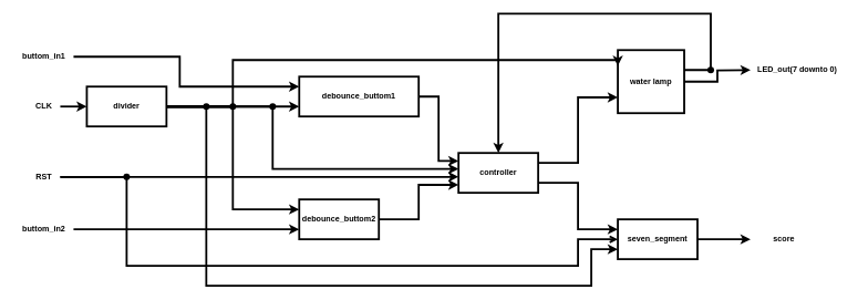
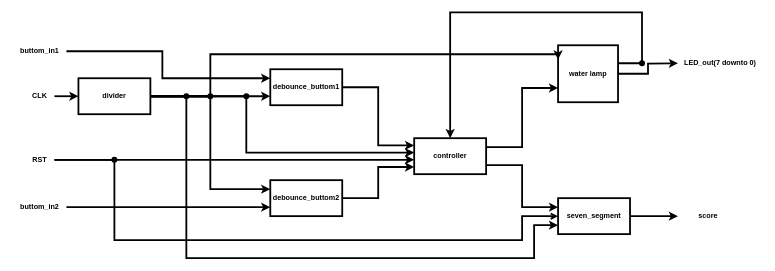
  <mxCell id="0" />
  <mxCell id="1" parent="0" />
  <mxCell id="2" style="edgeStyle=orthogonalEdgeStyle;rounded=0;orthogonalLoop=1;jettySize=auto;html=1;exitX=1;exitY=0.5;exitDx=0;exitDy=0;fontSize=12;strokeWidth=3;" edge="1" parent="1" source="4" target="11"><mxGeometry relative="1" as="geometry"><Array as="points"><mxPoint x="1070" y="105" /><mxPoint x="1070" y="20" /><mxPoint x="750" y="20" /></Array></mxGeometry></mxCell>
  <mxCell id="3" style="edgeStyle=orthogonalEdgeStyle;rounded=0;orthogonalLoop=1;jettySize=auto;html=1;exitX=1;exitY=0.5;exitDx=0;exitDy=0;fontSize=12;strokeWidth=3;" edge="1" parent="1" source="4"><mxGeometry relative="1" as="geometry"><mxPoint x="1130" y="105" as="targetPoint" /></mxGeometry></mxCell>
  <mxCell id="4" value="water lamp" style="rounded=0;whiteSpace=wrap;html=1;fontStyle=1;strokeWidth=3;fontSize=12;" vertex="1" parent="1"><mxGeometry x="930" y="75" width="100" height="95" as="geometry" /></mxCell>
  <mxCell id="5" style="edgeStyle=orthogonalEdgeStyle;rounded=0;orthogonalLoop=1;jettySize=auto;html=1;exitX=1;exitY=0.5;exitDx=0;exitDy=0;fontSize=12;strokeWidth=3;" edge="1" parent="1" source="6"><mxGeometry relative="1" as="geometry"><mxPoint x="1130" y="360" as="targetPoint" /></mxGeometry></mxCell>
  <mxCell id="6" value="seven_segment" style="rounded=0;whiteSpace=wrap;html=1;fontStyle=1;strokeWidth=3;fontSize=12;" vertex="1" parent="1"><mxGeometry x="930" y="330" width="120" height="60" as="geometry" /></mxCell>
  <mxCell id="7" style="edgeStyle=orthogonalEdgeStyle;rounded=0;orthogonalLoop=1;jettySize=auto;html=1;exitX=1;exitY=0.5;exitDx=0;exitDy=0;entryX=0;entryY=0.2;entryDx=0;entryDy=0;entryPerimeter=0;fontSize=12;fontStyle=1;strokeWidth=3;" edge="1" parent="1" source="8" target="11"><mxGeometry relative="1" as="geometry" /></mxCell>
- <mxCell id="8" value="debounce_buttom1" style="rounded=0;whiteSpace=wrap;html=1;fontStyle=1;strokeWidth=3;fontSize=12;" vertex="1" parent="1"><mxGeometry x="450" y="115" width="180" height="60" as="geometry" /></mxCell>
+ <mxCell id="8" value="debounce_buttom1" style="rounded=0;whiteSpace=wrap;html=1;fontStyle=1;strokeWidth=3;fontSize=12;" vertex="1" parent="1"><mxGeometry x="450" y="115" width="120" height="60" as="geometry" /></mxCell>
  <mxCell id="9" style="edgeStyle=orthogonalEdgeStyle;rounded=0;orthogonalLoop=1;jettySize=auto;html=1;exitX=1;exitY=0.25;exitDx=0;exitDy=0;exitPerimeter=0;entryX=0;entryY=0.75;entryDx=0;entryDy=0;fontSize=12;fontStyle=1;strokeWidth=3;" edge="1" parent="1" source="11" target="4"><mxGeometry relative="1" as="geometry" /></mxCell>
  <mxCell id="10" style="edgeStyle=orthogonalEdgeStyle;rounded=0;orthogonalLoop=1;jettySize=auto;html=1;exitX=1;exitY=0.75;exitDx=0;exitDy=0;exitPerimeter=0;entryX=0;entryY=0.25;entryDx=0;entryDy=0;fontSize=12;fontStyle=1;strokeWidth=3;" edge="1" parent="1" source="11" target="6"><mxGeometry relative="1" as="geometry" /></mxCell>
  <mxCell id="11" value="controller" style="whiteSpace=wrap;html=1;fontSize=12;points=[[0,0,0,0,0],[0,0.2,0,0,0],[0,0.4,0,0,0],[0,0.6,0,0,0],[0,0.8,0,0,0],[0,1,0,0,0],[0.25,0,0,0,0],[0.25,1,0,0,0],[0.5,0,0,0,0],[0.5,1,0,0,0],[0.75,0,0,0,0],[0.75,1,0,0,0],[1,0,0,0,0],[1,0.25,0,0,0],[1,0.5,0,0,0],[1,0.75,0,0,0],[1,1,0,0,0]];fontStyle=1;strokeWidth=3;" vertex="1" parent="1"><mxGeometry x="690" y="230" width="120" height="60" as="geometry" /></mxCell>
  <mxCell id="12" style="edgeStyle=orthogonalEdgeStyle;rounded=0;orthogonalLoop=1;jettySize=auto;html=1;exitX=1;exitY=0.5;exitDx=0;exitDy=0;entryX=0;entryY=0.8;entryDx=0;entryDy=0;entryPerimeter=0;fontSize=12;fontStyle=1;strokeWidth=3;" edge="1" parent="1" source="13" target="11"><mxGeometry relative="1" as="geometry" /></mxCell>
  <mxCell id="13" value="debounce_buttom2" style="rounded=0;whiteSpace=wrap;html=1;fontStyle=1;strokeWidth=3;fontSize=12;" vertex="1" parent="1"><mxGeometry x="450" y="300" width="120" height="60" as="geometry" /></mxCell>
  <mxCell id="14" style="edgeStyle=orthogonalEdgeStyle;rounded=0;orthogonalLoop=1;jettySize=auto;html=1;entryX=0;entryY=0.5;entryDx=0;entryDy=0;fontSize=12;fontStyle=1;strokeWidth=3;" edge="1" parent="1" source="15" target="24"><mxGeometry relative="1" as="geometry" /></mxCell>
  <mxCell id="15" value="CLK" style="text;html=1;align=center;verticalAlign=middle;resizable=0;points=[];autosize=1;strokeColor=none;fillColor=none;fontSize=12;fontStyle=1;strokeWidth=3;" vertex="1" parent="1"><mxGeometry x="40" y="145" width="50" height="30" as="geometry" /></mxCell>
  <mxCell id="16" style="edgeStyle=orthogonalEdgeStyle;rounded=0;orthogonalLoop=1;jettySize=auto;html=1;entryX=0;entryY=0.6;entryDx=0;entryDy=0;entryPerimeter=0;fontSize=12;fontStyle=1;strokeWidth=3;" edge="1" parent="1" source="18" target="11"><mxGeometry relative="1" as="geometry" /></mxCell>
  <mxCell id="17" style="edgeStyle=orthogonalEdgeStyle;rounded=0;orthogonalLoop=1;jettySize=auto;html=1;fontSize=12;entryX=0;entryY=0.5;entryDx=0;entryDy=0;fontStyle=1;strokeWidth=3;endArrow=open;" edge="1" parent="1" source="18" target="6"><mxGeometry relative="1" as="geometry"><mxPoint x="721.143" y="410" as="targetPoint" /><Array as="points"><mxPoint x="190" y="266" /><mxPoint x="190" y="400" /><mxPoint x="870" y="400" /><mxPoint x="870" y="360" /></Array></mxGeometry></mxCell>
  <mxCell id="18" value="RST" style="text;html=1;align=center;verticalAlign=middle;resizable=0;points=[];autosize=1;strokeColor=none;fillColor=none;fontSize=12;fontStyle=1;strokeWidth=3;" vertex="1" parent="1"><mxGeometry x="40" y="251" width="50" height="30" as="geometry" /></mxCell>
  <mxCell id="19" style="edgeStyle=orthogonalEdgeStyle;rounded=0;orthogonalLoop=1;jettySize=auto;html=1;exitX=1;exitY=0.5;exitDx=0;exitDy=0;entryX=0;entryY=0.75;entryDx=0;entryDy=0;fontSize=12;fontStyle=1;strokeWidth=3;" edge="1" parent="1" source="24" target="8"><mxGeometry relative="1" as="geometry" /></mxCell>
  <mxCell id="20" style="edgeStyle=orthogonalEdgeStyle;rounded=0;orthogonalLoop=1;jettySize=auto;html=1;exitX=1;exitY=0.5;exitDx=0;exitDy=0;fontSize=12;entryX=0;entryY=0.4;entryDx=0;entryDy=0;entryPerimeter=0;fontStyle=1;strokeWidth=3;" edge="1" parent="1" source="24" target="11"><mxGeometry relative="1" as="geometry"><mxPoint x="690" y="250" as="targetPoint" /><Array as="points"><mxPoint x="410" y="160" /><mxPoint x="410" y="254" /></Array></mxGeometry></mxCell>
  <mxCell id="21" style="edgeStyle=orthogonalEdgeStyle;rounded=0;orthogonalLoop=1;jettySize=auto;html=1;exitX=1;exitY=0.5;exitDx=0;exitDy=0;entryX=0;entryY=0.25;entryDx=0;entryDy=0;fontSize=12;fontStyle=1;strokeWidth=3;" edge="1" parent="1" source="24" target="13"><mxGeometry relative="1" as="geometry" /></mxCell>
  <mxCell id="22" style="edgeStyle=orthogonalEdgeStyle;rounded=0;orthogonalLoop=1;jettySize=auto;html=1;exitDx=0;exitDy=0;entryX=0;entryY=0.75;entryDx=0;entryDy=0;fontSize=12;startArrow=none;fontStyle=1;strokeWidth=3;" edge="1" parent="1" source="25" target="6"><mxGeometry relative="1" as="geometry"><Array as="points"><mxPoint y="430" x="310" /><mxPoint x="890" y="430" /><mxPoint x="890" y="375" /></Array></mxGeometry></mxCell>
  <mxCell id="23" style="edgeStyle=orthogonalEdgeStyle;rounded=0;orthogonalLoop=1;jettySize=auto;html=1;exitX=1;exitY=0.5;exitDx=0;exitDy=0;entryX=0;entryY=0.25;entryDx=0;entryDy=0;fontSize=12;fontStyle=1;strokeWidth=3;" edge="1" parent="1" source="24" target="4"><mxGeometry relative="1" as="geometry"><Array as="points"><mxPoint x="350" y="160" /><mxPoint x="350" y="90" /></Array></mxGeometry></mxCell>
  <mxCell id="24" value="divider" style="rounded=0;whiteSpace=wrap;html=1;fontStyle=1;strokeWidth=3;fontSize=12;" vertex="1" parent="1"><mxGeometry x="130" y="130" width="120" height="60" as="geometry" /></mxCell>
  <mxCell id="25" value="" style="shape=waypoint;sketch=0;size=6;pointerEvents=1;points=[];fillColor=none;resizable=0;rotatable=0;perimeter=centerPerimeter;snapToPoint=1;fontSize=12;fontStyle=1;strokeWidth=3;" vertex="1" parent="1"><mxGeometry x="290" y="140" width="40" height="40" as="geometry" /></mxCell>
  <mxCell id="26" value="" style="edgeStyle=orthogonalEdgeStyle;rounded=0;orthogonalLoop=1;jettySize=auto;html=1;exitX=1;exitY=0.5;exitDx=0;exitDy=0;entryDx=0;entryDy=0;fontSize=12;endArrow=none;fontStyle=1;strokeWidth=3;" edge="1" parent="1" source="24" target="25"><mxGeometry relative="1" as="geometry"><mxPoint x="250" y="160" as="sourcePoint" /><mxPoint x="910" y="375" as="targetPoint" /><Array as="points" /></mxGeometry></mxCell>
  <mxCell id="27" value="" style="shape=waypoint;sketch=0;size=6;pointerEvents=1;points=[];fillColor=none;resizable=0;rotatable=0;perimeter=centerPerimeter;snapToPoint=1;fontSize=12;fontStyle=1;strokeWidth=3;" vertex="1" parent="1"><mxGeometry x="170" y="246" width="40" height="40" as="geometry" /></mxCell>
  <mxCell id="28" value="" style="shape=waypoint;sketch=0;size=6;pointerEvents=1;points=[];fillColor=none;resizable=0;rotatable=0;perimeter=centerPerimeter;snapToPoint=1;fontSize=12;fontStyle=1;strokeWidth=3;" vertex="1" parent="1"><mxGeometry x="330" y="140" width="40" height="40" as="geometry" /></mxCell>
  <mxCell id="29" value="" style="edgeStyle=orthogonalEdgeStyle;rounded=0;orthogonalLoop=1;jettySize=auto;html=1;exitX=1;exitY=0.5;exitDx=0;exitDy=0;entryDx=0;entryDy=0;fontSize=12;endArrow=none;fontStyle=1;strokeWidth=3;" edge="1" parent="1" source="24" target="28"><mxGeometry relative="1" as="geometry"><mxPoint x="250" y="160" as="sourcePoint" /><mxPoint x="910" y="145" as="targetPoint" /><Array as="points"><mxPoint y="160" x="310" /><mxPoint y="160" x="310" /></Array></mxGeometry></mxCell>
  <mxCell id="30" value="" style="shape=waypoint;sketch=0;size=6;pointerEvents=1;points=[];fillColor=none;resizable=0;rotatable=0;perimeter=centerPerimeter;snapToPoint=1;fontSize=12;fontStyle=1;strokeWidth=3;" vertex="1" parent="1"><mxGeometry x="390" y="140" width="40" height="40" as="geometry" /></mxCell>
  <mxCell id="31" style="edgeStyle=orthogonalEdgeStyle;rounded=0;orthogonalLoop=1;jettySize=auto;html=1;entryX=0;entryY=0.25;entryDx=0;entryDy=0;fontSize=12;fontStyle=1;strokeWidth=3;" edge="1" parent="1" source="32" target="8"><mxGeometry relative="1" as="geometry"><Array as="points"><mxPoint x="270" y="85" /><mxPoint x="270" y="130" /></Array></mxGeometry></mxCell>
  <mxCell id="32" value="buttom_in1" style="text;html=1;align=center;verticalAlign=middle;resizable=0;points=[];autosize=1;strokeColor=none;fillColor=none;fontSize=12;fontStyle=1;strokeWidth=3;" vertex="1" parent="1"><mxGeometry x="20" y="70" width="90" height="30" as="geometry" /></mxCell>
  <mxCell id="33" style="edgeStyle=orthogonalEdgeStyle;rounded=0;orthogonalLoop=1;jettySize=auto;html=1;entryX=0;entryY=0.75;entryDx=0;entryDy=0;fontSize=12;fontStyle=1;strokeWidth=3;" edge="1" parent="1" source="34" target="13"><mxGeometry relative="1" as="geometry"><Array as="points"><mxPoint x="65" y="345" /></Array></mxGeometry></mxCell>
  <mxCell id="34" value="buttom_in2" style="text;html=1;align=center;verticalAlign=middle;resizable=0;points=[];autosize=1;strokeColor=none;fillColor=none;fontSize=12;fontStyle=1;strokeWidth=3;" vertex="1" parent="1"><mxGeometry x="20" y="330" width="90" height="30" as="geometry" /></mxCell>
  <mxCell id="35" value="&lt;b&gt;LED_out(7 downto 0)&lt;/b&gt;" style="text;html=1;align=center;verticalAlign=middle;resizable=0;points=[];autosize=1;strokeColor=none;fillColor=none;fontSize=12;" vertex="1" parent="1"><mxGeometry x="1130" y="90" width="140" height="30" as="geometry" /></mxCell>
  <mxCell id="36" value="&lt;b&gt;score&lt;/b&gt;" style="text;html=1;align=center;verticalAlign=middle;resizable=0;points=[];autosize=1;strokeColor=none;fillColor=none;fontSize=12;" vertex="1" parent="1"><mxGeometry x="1150" y="345" width="60" height="30" as="geometry" /></mxCell>
  <mxCell id="37" value="" style="shape=waypoint;sketch=0;size=6;pointerEvents=1;points=[];fillColor=none;resizable=0;rotatable=0;perimeter=centerPerimeter;snapToPoint=1;fontSize=12;strokeWidth=3;" vertex="1" parent="1"><mxGeometry x="1050" y="85" width="40" height="40" as="geometry" /></mxCell>
